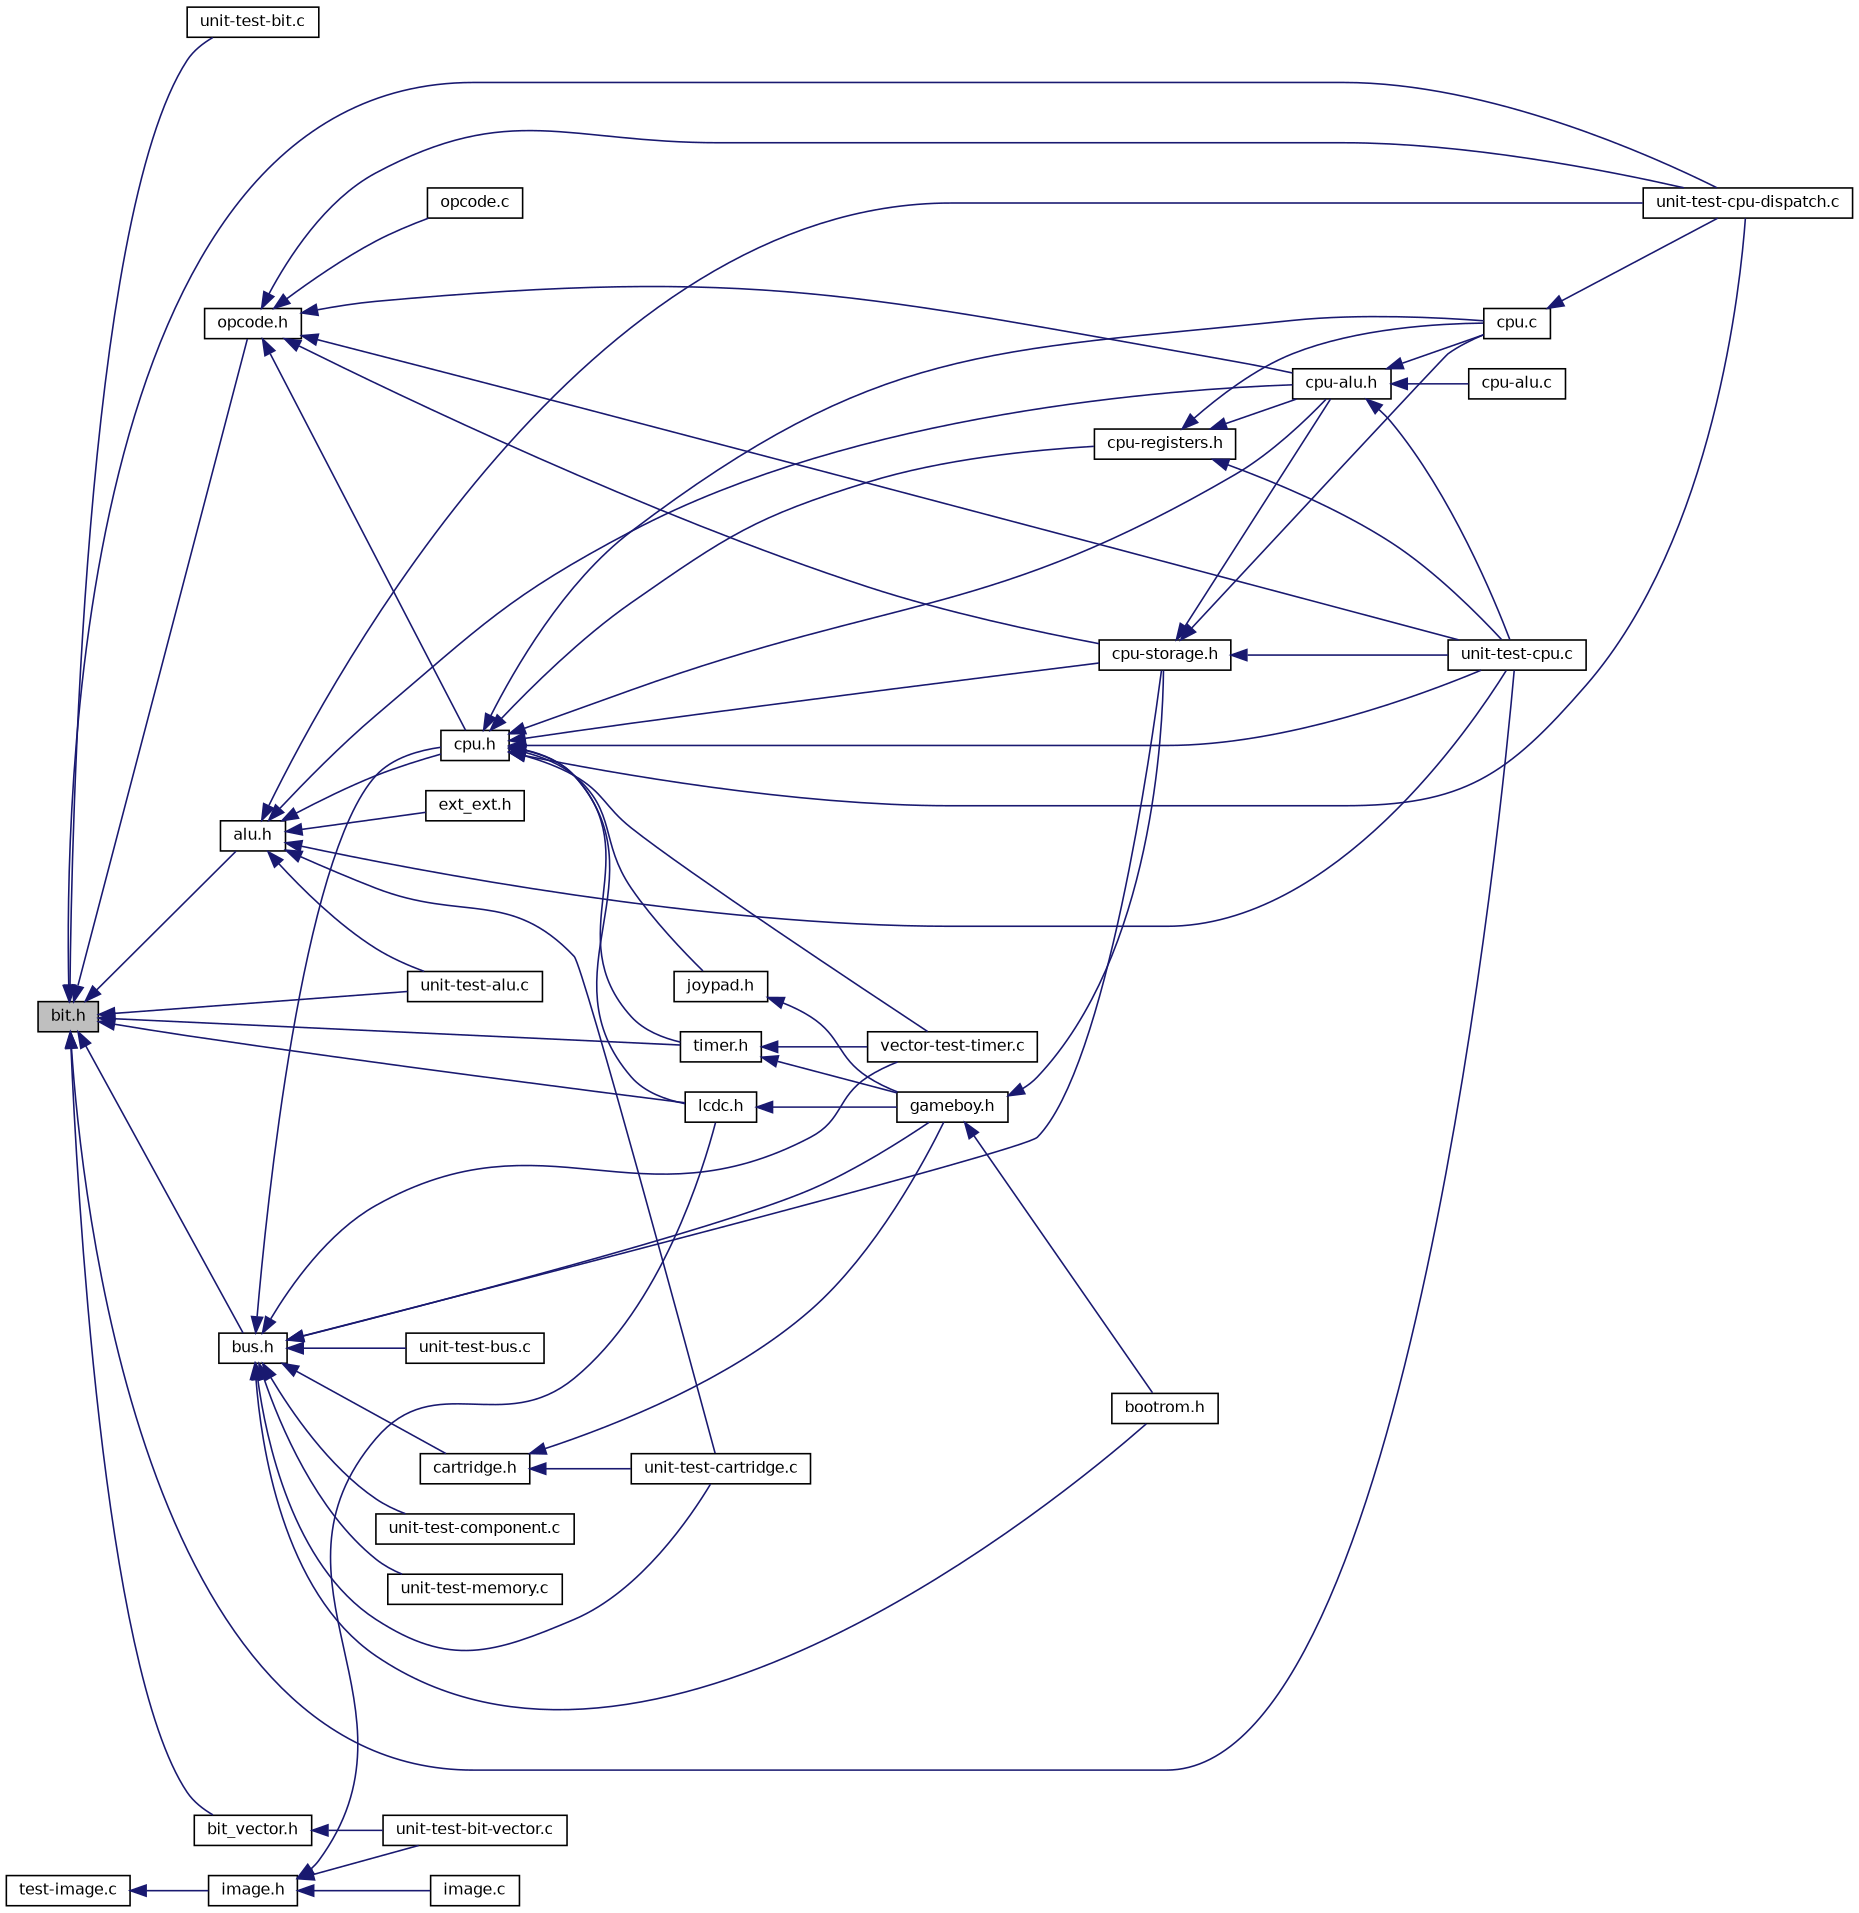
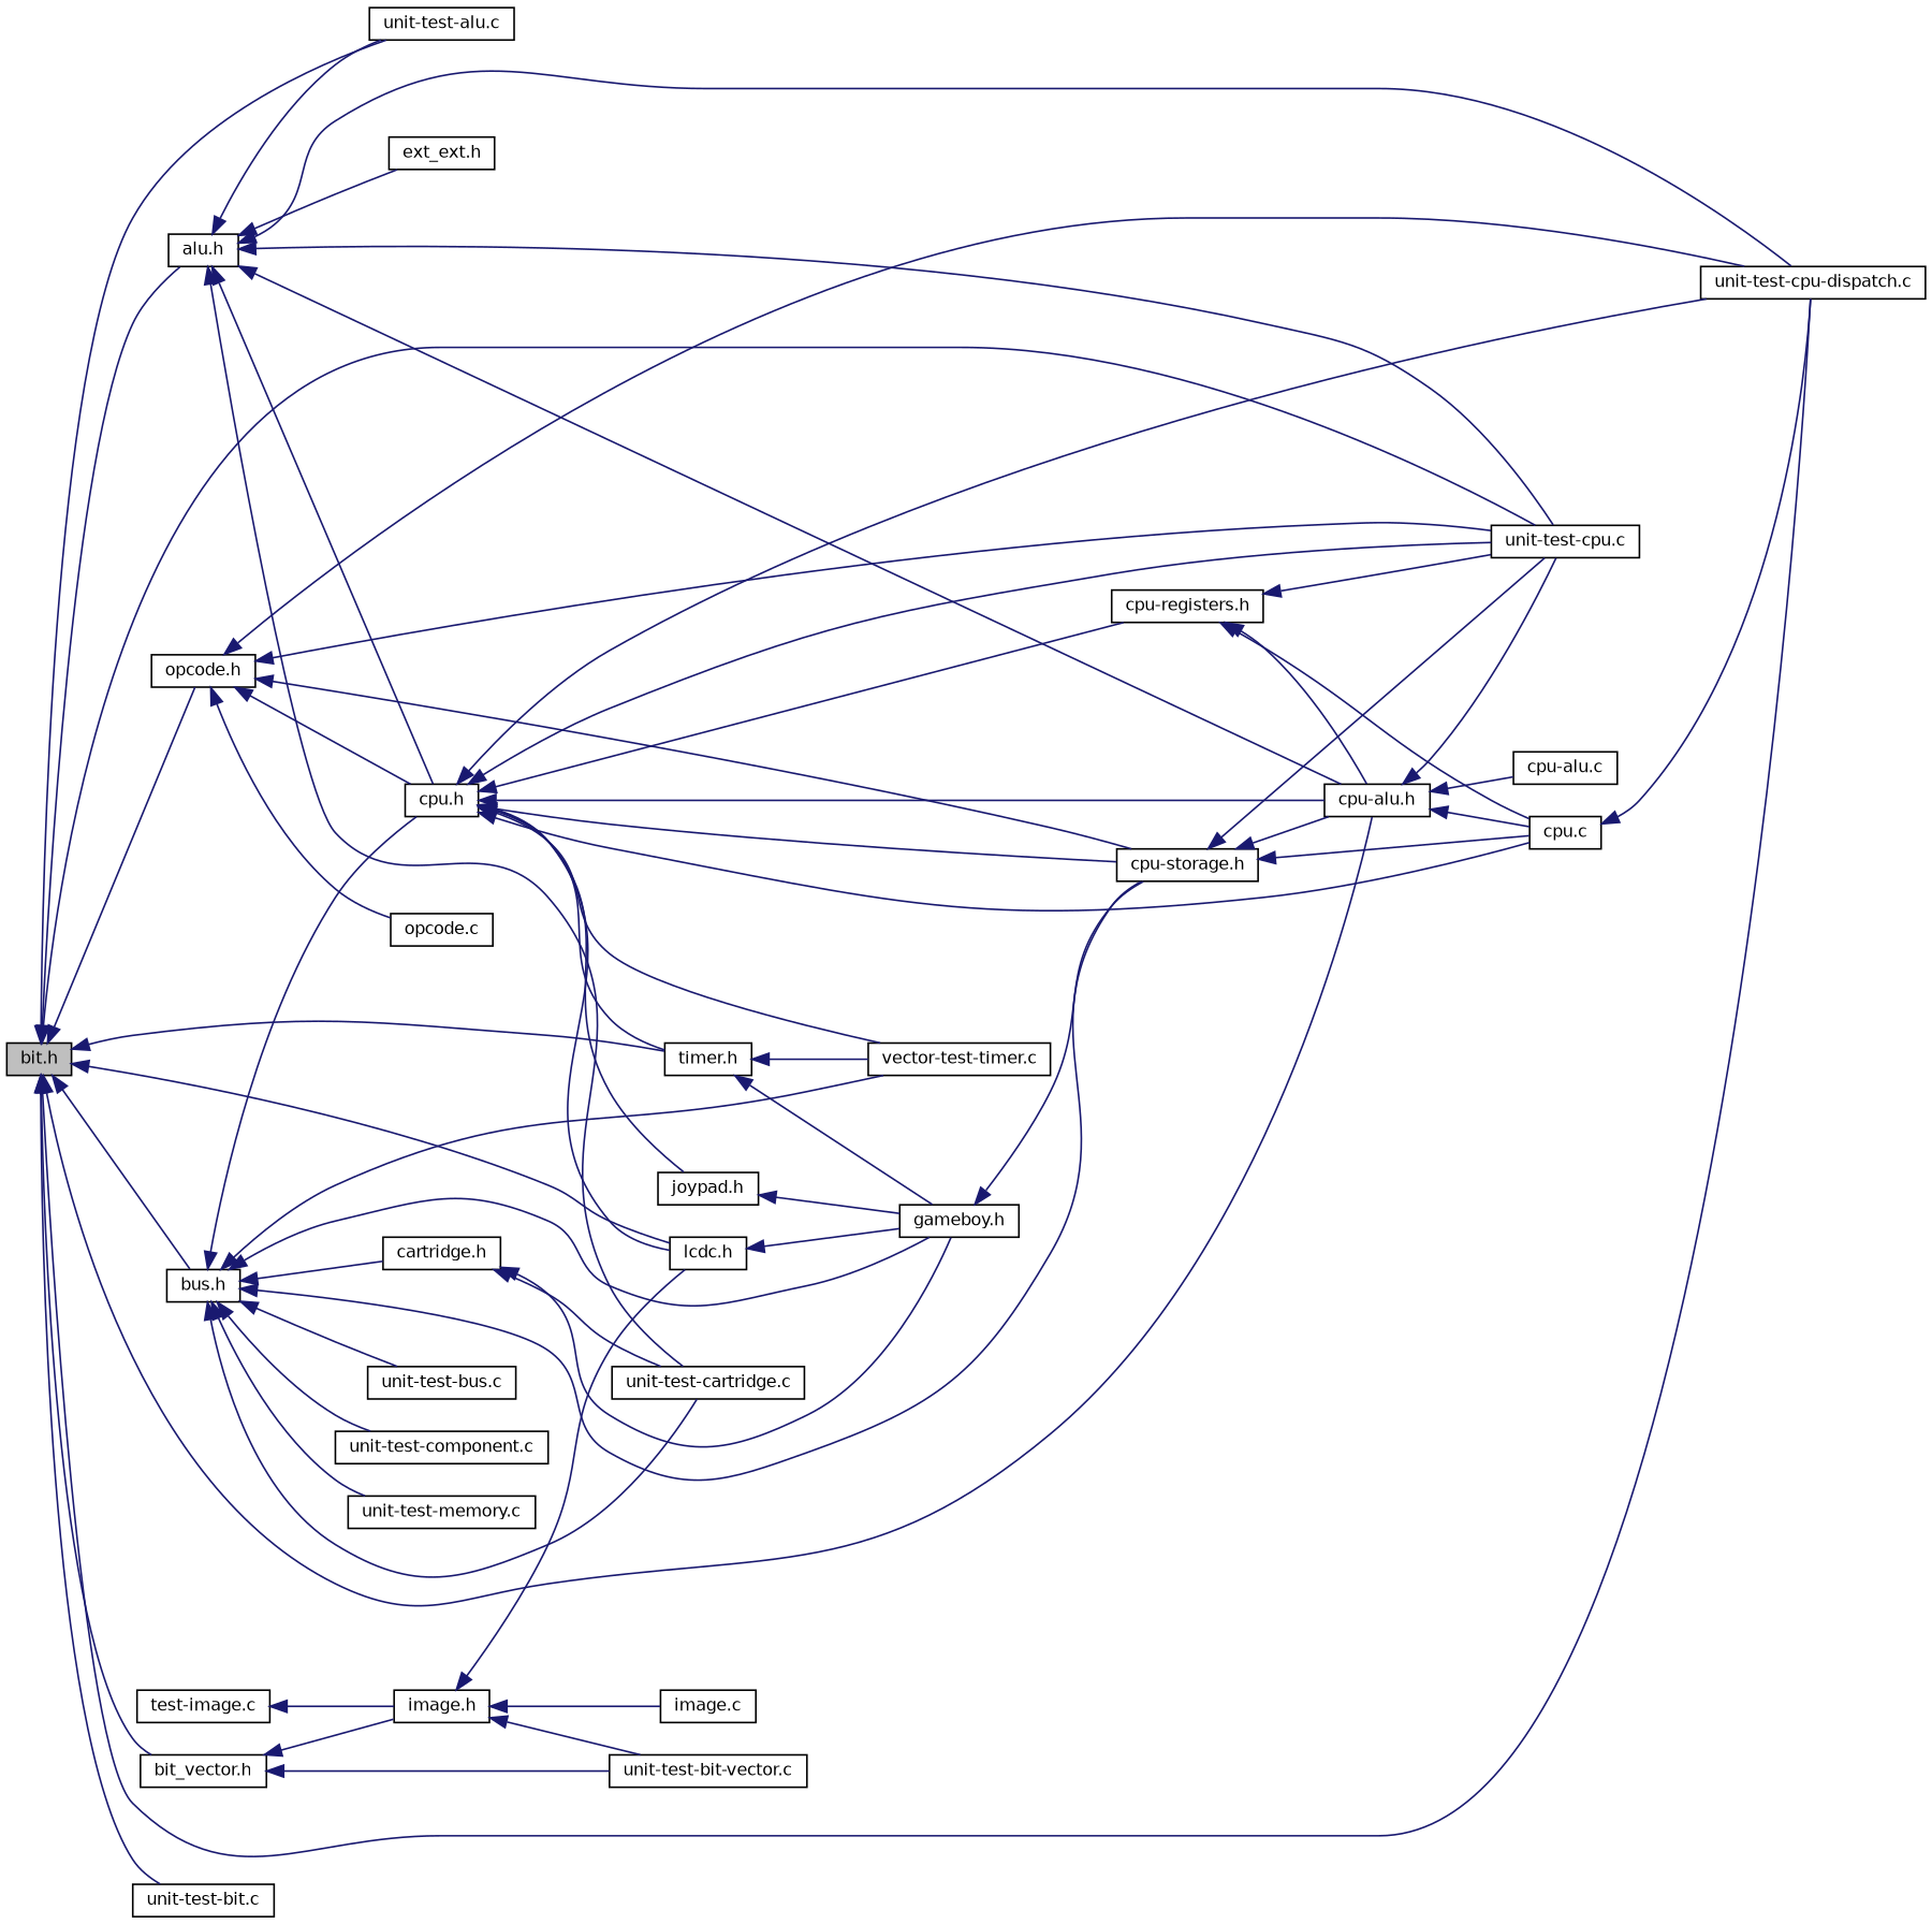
  digraph {
    rankdir=LR
    node [color=black fillcolor=white fontname=Helvetica fontsize=10 shape=record style=filled]
    edge [color=midnightblue dir=back fontname=Helvetica fontsize=10 labelfontname=Helvetica labelfontsize=10 style=solid]
    n1 [fillcolor=grey75 fontcolor=black height=0.2 label="bit.h" width=0.4]
    n2 [height=0.2 label="alu.h" width=0.4]
    n3 [height=0.2 label="timer.h" width=0.4]
    n4 [height=0.2 label="unit-test-cpu-dispatch.c" width=0.4]
    n5 [height=0.2 label="unit-test-cpu.c" width=0.4]
    n6 [height=0.2 label="lcdc.h" width=0.4]
    n7 [height=0.2 label="unit-test-alu.c" width=0.4]
    n8 [height=0.2 label="bit_vector.h" width=0.4]
    n9 [height=0.2 label="bus.h" width=0.4]
    n10 [height=0.2 label="opcode.h" width=0.4]
    n11 [height=0.2 label="unit-test-bit.c" width=0.4]
    n12 [height=0.2 label="ext_ext.h" width=0.4]
    n13 [height=0.2 label="cpu.h" width=0.4]
    n14 [height=0.2 label="cpu-alu.h" width=0.4]
    n15 [height=0.2 label="unit-test-cartridge.c" width=0.4]
    n16 [height=0.2 label="vector-test-timer.c" width=0.4]
    n17 [height=0.2 label="gameboy.h" width=0.4]
    n18 [height=0.2 label="image.h" width=0.4]
    n19 [height=0.2 label="unit-test-bit-vector.c" width=0.4]
    n20 [height=0.2 label="cpu-storage.h" width=0.4]
-   n21 [height=0.2 label="bootrom.h" width=0.4]
    n22 [height=0.2 label="cartridge.h" width=0.4]
    n23 [height=0.2 label="unit-test-bus.c" width=0.4]
    n24 [height=0.2 label="unit-test-component.c" width=0.4]
    n25 [height=0.2 label="unit-test-memory.c" width=0.4]
    n26 [height=0.2 label="opcode.c" width=0.4]
    n27 [height=0.2 label="cpu.c" width=0.4]
    n28 [height=0.2 label="joypad.h" width=0.4]
    n29 [height=0.2 label="cpu-registers.h" width=0.4]
    n30 [height=0.2 label="cpu-alu.c" width=0.4]
    n31 [height=0.2 label="image.c" width=0.4]
    n32 [height=0.2 label="test-image.c" width=0.4]
    n1 -> n2
    n1 -> n3
    n1 -> n4
    n1 -> n5
    n1 -> n6
    n1 -> n7
    n1 -> n8
    n1 -> n9
    n1 -> n10
    n1 -> n11
    n2 -> n4
    n2 -> n5
    n2 -> n7
    n2 -> n12
    n2 -> n13
    n2 -> n14
    n2 -> n15
    n3 -> n16
    n3 -> n17
    n6 -> n17
+   n8 -> n18
    n8 -> n19
    n9 -> n13
    n9 -> n15
    n9 -> n16
    n9 -> n17
    n9 -> n20
-   n9 -> n21
    n9 -> n22
    n9 -> n23
    n9 -> n24
    n9 -> n25
    n10 -> n4
    n10 -> n5
    n10 -> n13
-   n10 -> n14
+   n1 -> n14
    n10 -> n20
    n10 -> n26
    n13 -> n3
    n13 -> n4
    n13 -> n5
    n13 -> n6
    n13 -> n14
    n13 -> n16
    n13 -> n20
    n13 -> n27
    n13 -> n28
    n13 -> n29
    n14 -> n5
    n14 -> n27
    n14 -> n30
    n17 -> n20
-   n17 -> n21
    n18 -> n6
    n18 -> n19
    n18 -> n31
    n20 -> n5
    n20 -> n14
    n20 -> n27
    n22 -> n15
    n22 -> n17
    n27 -> n4
    n28 -> n17
    n29 -> n5
    n29 -> n14
    n29 -> n27
    n32 -> n18
  }
